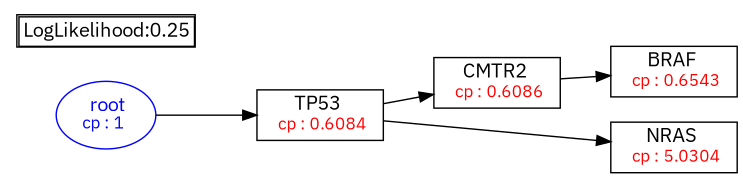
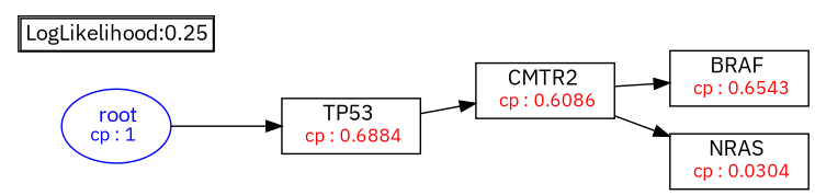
  digraph {
    fontname="IBM Plex Sans"
    fontsize=10
    rankdir=LR
    node [fontname="IBM Plex Sans" shape=box]
    edge [fontname="IBM Plex Sans"]
    n1 [color=Blue label=<<font color='Blue'> root</font><br/><font color='Blue' POINT-SIZE='12'>cp : 1 </font>> shape=oval]
-   n2 [label=<TP53 <br/> <font color='Red' POINT-SIZE='12'> cp : 0.6084 </font>>]
+   n2 [label=<TP53 <br/> <font color='Red' POINT-SIZE='12'> cp : 0.6884 </font>>]
    n3 [label=<CMTR2 <br/> <font color='Red' POINT-SIZE='12'> cp : 0.6086 </font>>]
    n4 [label=<BRAF <br/> <font color='Red' POINT-SIZE='12'> cp : 0.6543 </font>>]
-   n5 [label=<NRAS <br/> <font color='Red' POINT-SIZE='12'> cp : 5.0304 </font>>]
+   n5 [label=<NRAS <br/> <font color='Red' POINT-SIZE='12'> cp : 0.0304 </font>>]
    n6 [label=<<TABLE BORDER="1" CELLBORDER="1" CELLSPACING="0" >     <TR><TD ALIGN="LEFT">LogLikelihood:0.25</TD></TR>     </TABLE>> shape=plaintext]
    n1 -> n2
    n2 -> n3
    n3 -> n4
-   n2 -> n5
+   n3 -> n5
  }
